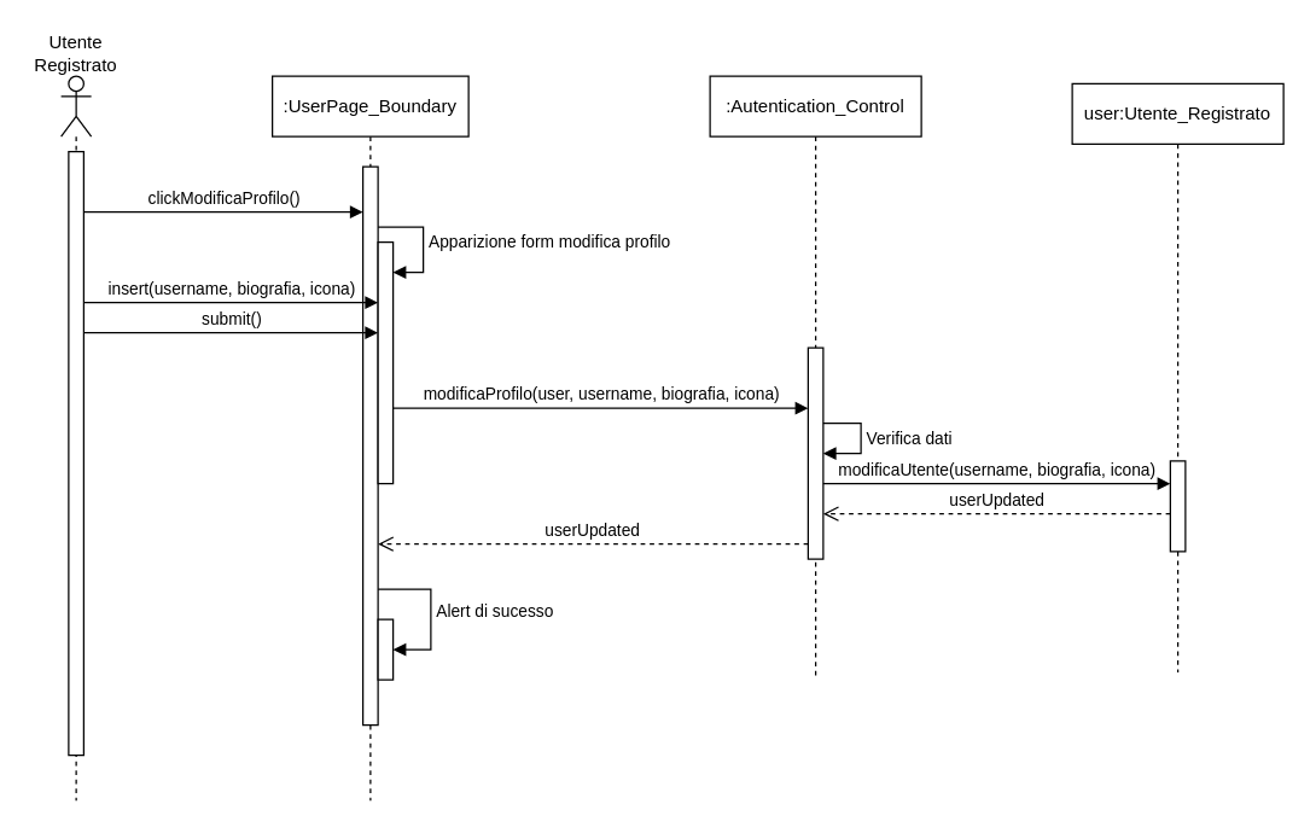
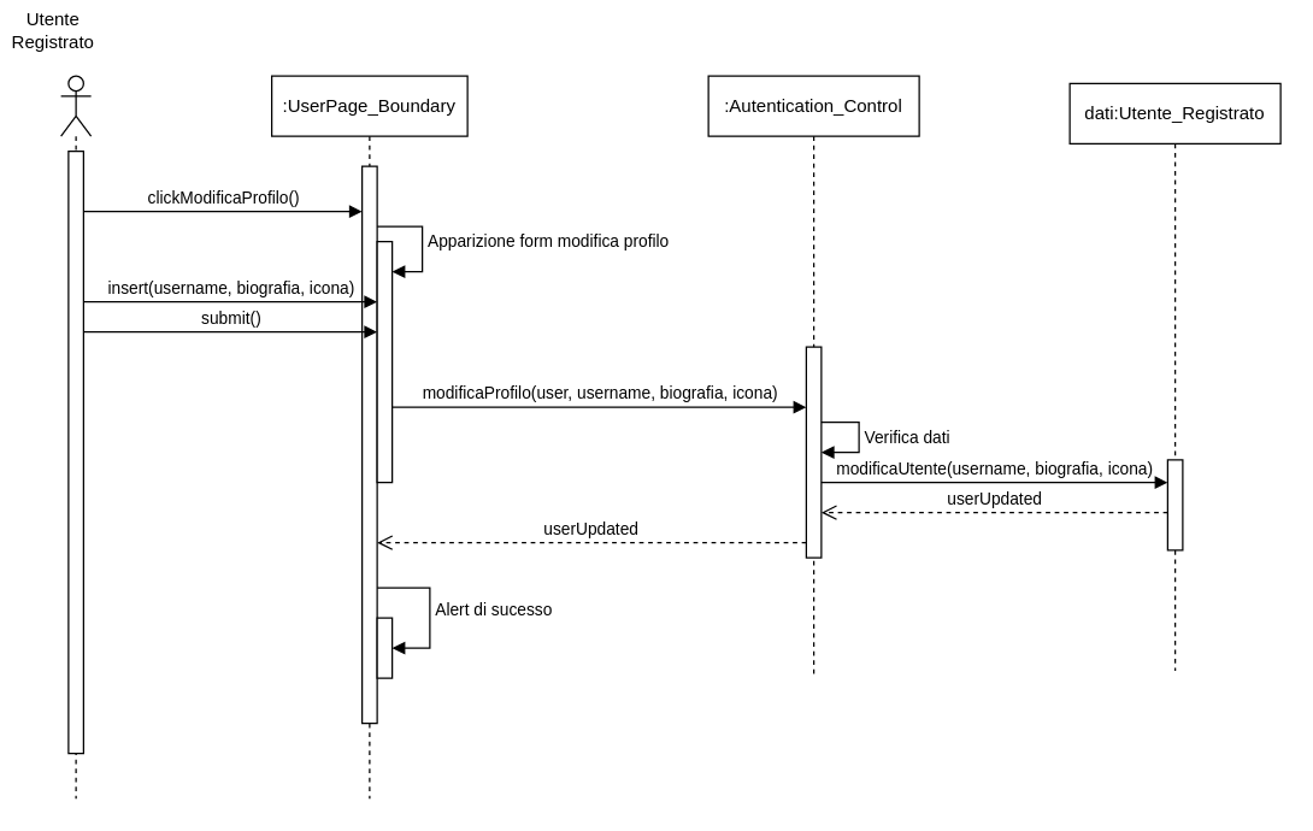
  <mxCell id="0" />
  <mxCell id="1" parent="0" />
  <mxCell id="2" value="" style="shape=umlLifeline;perimeter=lifelinePerimeter;whiteSpace=wrap;html=1;container=1;dropTarget=0;collapsible=0;recursiveResize=0;outlineConnect=0;portConstraint=eastwest;newEdgeStyle={&quot;curved&quot;:0,&quot;rounded&quot;:0};participant=umlActor;" vertex="1" parent="1"><mxGeometry x="40" y="50" width="20" height="480" as="geometry" /></mxCell>
  <mxCell id="3" value="" style="html=1;points=[[0,0,0,0,5],[0,1,0,0,-5],[1,0,0,0,5],[1,1,0,0,-5]];perimeter=orthogonalPerimeter;outlineConnect=0;targetShapes=umlLifeline;portConstraint=eastwest;newEdgeStyle={&quot;curved&quot;:0,&quot;rounded&quot;:0};" vertex="1" parent="2"><mxGeometry x="5" y="50" width="10" height="400" as="geometry" /></mxCell>
  <mxCell id="4" value=":UserPage_Boundary" style="shape=umlLifeline;perimeter=lifelinePerimeter;whiteSpace=wrap;html=1;container=1;dropTarget=0;collapsible=0;recursiveResize=0;outlineConnect=0;portConstraint=eastwest;newEdgeStyle={&quot;curved&quot;:0,&quot;rounded&quot;:0};" vertex="1" parent="1"><mxGeometry x="180" y="50" width="130" height="480" as="geometry" /></mxCell>
  <mxCell id="5" value="" style="html=1;points=[[0,0,0,0,5],[0,1,0,0,-5],[1,0,0,0,5],[1,1,0,0,-5]];perimeter=orthogonalPerimeter;outlineConnect=0;targetShapes=umlLifeline;portConstraint=eastwest;newEdgeStyle={&quot;curved&quot;:0,&quot;rounded&quot;:0};" vertex="1" parent="4"><mxGeometry x="60" y="60" width="10" height="370" as="geometry" /></mxCell>
  <mxCell id="6" value="" style="html=1;points=[[0,0,0,0,5],[0,1,0,0,-5],[1,0,0,0,5],[1,1,0,0,-5]];perimeter=orthogonalPerimeter;outlineConnect=0;targetShapes=umlLifeline;portConstraint=eastwest;newEdgeStyle={&quot;curved&quot;:0,&quot;rounded&quot;:0};" vertex="1" parent="4"><mxGeometry x="70" y="110" width="10" height="160" as="geometry" /></mxCell>
  <mxCell id="7" value="Apparizione form modifica profilo" style="html=1;align=left;spacingLeft=2;endArrow=block;rounded=0;edgeStyle=orthogonalEdgeStyle;curved=0;rounded=0;" edge="1" parent="4" source="5" target="6"><mxGeometry relative="1" as="geometry"><mxPoint x="210" y="130" as="sourcePoint" /><Array as="points"><mxPoint x="100" y="100" /><mxPoint x="100" y="130" /></Array></mxGeometry></mxCell>
  <mxCell id="8" value="" style="html=1;points=[[0,0,0,0,5],[0,1,0,0,-5],[1,0,0,0,5],[1,1,0,0,-5]];perimeter=orthogonalPerimeter;outlineConnect=0;targetShapes=umlLifeline;portConstraint=eastwest;newEdgeStyle={&quot;curved&quot;:0,&quot;rounded&quot;:0};" vertex="1" parent="4"><mxGeometry x="70" y="360" width="10" height="40" as="geometry" /></mxCell>
  <mxCell id="9" value="Alert di sucesso" style="html=1;align=left;spacingLeft=2;endArrow=block;rounded=0;edgeStyle=orthogonalEdgeStyle;curved=0;rounded=0;" edge="1" parent="4" source="5" target="8"><mxGeometry relative="1" as="geometry"><mxPoint x="75" y="340" as="sourcePoint" /><Array as="points"><mxPoint x="105" y="340" /><mxPoint x="105" y="380" /></Array></mxGeometry></mxCell>
- <mxCell id="10" value="Utente Registrato" style="text;html=1;align=center;verticalAlign=middle;whiteSpace=wrap;rounded=0;" vertex="1" parent="1"><mxGeometry y="20" width="60" height="30" as="geometry" x="20" /></mxCell>
+ <mxCell id="10" value="Utente Registrato" style="text;html=1;align=center;verticalAlign=middle;whiteSpace=wrap;rounded=0;" vertex="1" parent="1"><mxGeometry x="5" y="5" width="60" height="30" as="geometry" /></mxCell>
  <mxCell id="11" value="clickModificaProfilo()" style="html=1;verticalAlign=bottom;endArrow=block;curved=0;rounded=0;" edge="1" parent="1" target="5" source="3"><mxGeometry width="80" relative="1" as="geometry"><mxPoint x="75" y="130" as="sourcePoint" /><mxPoint x="180" y="130" as="targetPoint" /><Array as="points"><mxPoint x="100" y="140" /></Array></mxGeometry></mxCell>
  <mxCell id="12" value="insert(username, biografia, icona)" style="html=1;verticalAlign=bottom;endArrow=block;curved=0;rounded=0;" edge="1" parent="1" source="3"><mxGeometry width="80" relative="1" as="geometry"><mxPoint x="75" y="200" as="sourcePoint" /><mxPoint x="250" y="200" as="targetPoint" /></mxGeometry></mxCell>
  <mxCell id="13" value="submit()" style="html=1;verticalAlign=bottom;endArrow=block;curved=0;rounded=0;" edge="1" parent="1" source="3"><mxGeometry width="80" relative="1" as="geometry"><mxPoint x="75" y="220" as="sourcePoint" /><mxPoint x="250" y="220" as="targetPoint" /></mxGeometry></mxCell>
  <mxCell id="14" value=":Autentication_Control" style="shape=umlLifeline;perimeter=lifelinePerimeter;whiteSpace=wrap;html=1;container=1;dropTarget=0;collapsible=0;recursiveResize=0;outlineConnect=0;portConstraint=eastwest;newEdgeStyle={&quot;curved&quot;:0,&quot;rounded&quot;:0};" vertex="1" parent="1"><mxGeometry x="470" y="50" width="140" height="400" as="geometry" /></mxCell>
  <mxCell id="15" value="" style="html=1;points=[[0,0,0,0,5],[0,1,0,0,-5],[1,0,0,0,5],[1,1,0,0,-5]];perimeter=orthogonalPerimeter;outlineConnect=0;targetShapes=umlLifeline;portConstraint=eastwest;newEdgeStyle={&quot;curved&quot;:0,&quot;rounded&quot;:0};" vertex="1" parent="14"><mxGeometry x="65" y="180" width="10" height="140" as="geometry" /></mxCell>
  <mxCell id="16" value="Verifica dati" style="html=1;align=left;spacingLeft=2;endArrow=block;rounded=0;edgeStyle=orthogonalEdgeStyle;curved=0;rounded=0;" edge="1" parent="14" source="15" target="15"><mxGeometry relative="1" as="geometry"><mxPoint x="80" y="229.98" as="sourcePoint" /><Array as="points"><mxPoint x="100" y="230" /><mxPoint x="100" y="250" /></Array><mxPoint x="80" y="249.98" as="targetPoint" /></mxGeometry></mxCell>
  <mxCell id="17" value="modificaProfilo(user, username, biografia, icona)" style="html=1;verticalAlign=bottom;endArrow=block;curved=0;rounded=0;" edge="1" parent="1"><mxGeometry width="80" relative="1" as="geometry"><mxPoint x="260" y="270" as="sourcePoint" /><mxPoint x="535" y="270" as="targetPoint" /></mxGeometry></mxCell>
- <mxCell id="18" value="user:Utente_Registrato" style="shape=umlLifeline;perimeter=lifelinePerimeter;whiteSpace=wrap;html=1;container=1;dropTarget=0;collapsible=0;recursiveResize=0;outlineConnect=0;portConstraint=eastwest;newEdgeStyle={&quot;curved&quot;:0,&quot;rounded&quot;:0};" vertex="1" parent="1"><mxGeometry x="710" y="55" width="140" height="390" as="geometry" /></mxCell>
+ <mxCell id="18" value="dati:Utente_Registrato" style="shape=umlLifeline;perimeter=lifelinePerimeter;whiteSpace=wrap;html=1;container=1;dropTarget=0;collapsible=0;recursiveResize=0;outlineConnect=0;portConstraint=eastwest;newEdgeStyle={&quot;curved&quot;:0,&quot;rounded&quot;:0};" vertex="1" parent="1"><mxGeometry x="710" y="55" width="140" height="390" as="geometry" /></mxCell>
  <mxCell id="19" value="" style="html=1;points=[[0,0,0,0,5],[0,1,0,0,-5],[1,0,0,0,5],[1,1,0,0,-5]];perimeter=orthogonalPerimeter;outlineConnect=0;targetShapes=umlLifeline;portConstraint=eastwest;newEdgeStyle={&quot;curved&quot;:0,&quot;rounded&quot;:0};" vertex="1" parent="18"><mxGeometry x="65" y="250" width="10" height="60" as="geometry" /></mxCell>
  <mxCell id="20" value="modificaUtente(username, biografia, icona)" style="html=1;verticalAlign=bottom;endArrow=block;curved=0;rounded=0;" edge="1" parent="1" target="19"><mxGeometry width="80" relative="1" as="geometry"><mxPoint x="545" y="320" as="sourcePoint" /><mxPoint x="725" y="320" as="targetPoint" /></mxGeometry></mxCell>
  <mxCell id="21" value="userUpdated" style="html=1;verticalAlign=bottom;endArrow=open;dashed=1;endSize=8;curved=0;rounded=0;" edge="1" parent="1" source="19"><mxGeometry relative="1" as="geometry"><mxPoint x="725" y="340" as="sourcePoint" /><mxPoint x="545" y="340" as="targetPoint" /></mxGeometry></mxCell>
  <mxCell id="22" value="userUpdated" style="html=1;verticalAlign=bottom;endArrow=open;dashed=1;endSize=8;curved=0;rounded=0;" edge="1" parent="1"><mxGeometry relative="1" as="geometry"><mxPoint x="535" y="360" as="sourcePoint" /><mxPoint x="250" y="360" as="targetPoint" /></mxGeometry></mxCell>
